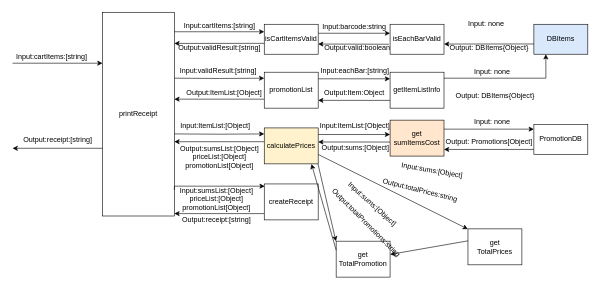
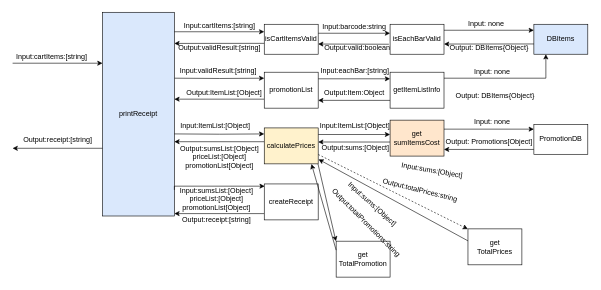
  <mxCell id="0" />
  <mxCell id="1" parent="0" />
  <mxCell id="2" value="" style="edgeStyle=orthogonalEdgeStyle;rounded=0;orthogonalLoop=1;jettySize=auto;html=1;entryX=0;entryY=0.167;entryDx=0;entryDy=0;entryPerimeter=0;" edge="1" parent="1" target="23"><mxGeometry relative="1" as="geometry"><mxPoint x="290" y="130" as="sourcePoint" /><mxPoint x="370" y="130" as="targetPoint" /></mxGeometry></mxCell>
- <mxCell id="3" value="printReceipt" style="rounded=0;whiteSpace=wrap;html=1;" vertex="1" parent="1"><mxGeometry x="170" y="20" width="120" height="340" as="geometry" /></mxCell>
+ <mxCell id="3" value="printReceipt" style="rounded=0;whiteSpace=wrap;html=1;fillColor=#dae8fc;" vertex="1" parent="1"><mxGeometry x="170" y="20" width="120" height="340" as="geometry" /></mxCell>
  <mxCell id="4" value="" style="endArrow=classic;html=1;" edge="1" parent="1"><mxGeometry width="50" height="50" relative="1" as="geometry"><mxPoint x="20" y="105" as="sourcePoint" /><mxPoint x="170" y="105" as="targetPoint" /></mxGeometry></mxCell>
  <mxCell id="5" value="Input:cartItems:[string]" style="text;html=1;resizable=0;autosize=1;align=center;verticalAlign=middle;points=[];fillColor=none;strokeColor=none;rounded=0;" vertex="1" parent="1"><mxGeometry x="20" y="85" width="130" height="20" as="geometry" /></mxCell>
  <mxCell id="6" value="" style="edgeStyle=orthogonalEdgeStyle;rounded=0;orthogonalLoop=1;jettySize=auto;html=1;" edge="1" parent="1"><mxGeometry relative="1" as="geometry"><mxPoint x="530" y="55" as="sourcePoint" /><mxPoint x="650" y="55" as="targetPoint" /></mxGeometry></mxCell>
  <mxCell id="7" value="isCartItemsValid" style="rounded=0;whiteSpace=wrap;html=1;" vertex="1" parent="1"><mxGeometry x="440" y="40" width="90" height="50" as="geometry" /></mxCell>
+ <mxCell id="8" value="" style="edgeStyle=orthogonalEdgeStyle;rounded=0;orthogonalLoop=1;jettySize=auto;html=1;" edge="1" parent="1" source="9" target="10"><mxGeometry relative="1" as="geometry"><Array as="points"><mxPoint x="770" y="50" /><mxPoint x="770" y="50" /></Array></mxGeometry></mxCell>
  <mxCell id="9" value="isEachBarValid" style="rounded=0;whiteSpace=wrap;html=1;" vertex="1" parent="1"><mxGeometry x="650" y="40" width="90" height="50" as="geometry" /></mxCell>
  <mxCell id="10" value="DBItems" style="rounded=0;whiteSpace=wrap;html=1;fillColor=#dae8fc;" vertex="1" parent="1"><mxGeometry x="890" y="40" width="90" height="50" as="geometry" /></mxCell>
  <mxCell id="11" value="" style="endArrow=classic;html=1;" edge="1" parent="1"><mxGeometry width="50" height="50" relative="1" as="geometry"><mxPoint x="290" y="52.5" as="sourcePoint" /><mxPoint x="440" y="52.5" as="targetPoint" /></mxGeometry></mxCell>
  <mxCell id="12" value="Input:cartItems:[string]" style="text;html=1;resizable=0;autosize=1;align=center;verticalAlign=middle;points=[];fillColor=none;strokeColor=none;rounded=0;" vertex="1" parent="1"><mxGeometry x="300" y="33" width="130" height="20" as="geometry" /></mxCell>
  <mxCell id="13" value="Input:barcode:string" style="text;html=1;resizable=0;autosize=1;align=center;verticalAlign=middle;points=[];fillColor=none;strokeColor=none;rounded=0;" vertex="1" parent="1"><mxGeometry x="530" y="35" width="120" height="20" as="geometry" /></mxCell>
  <mxCell id="14" value="" style="endArrow=classic;html=1;exitX=0;exitY=0.8;exitDx=0;exitDy=0;exitPerimeter=0;" edge="1" parent="1"><mxGeometry width="50" height="50" relative="1" as="geometry"><mxPoint x="890.143" y="72.857" as="sourcePoint" /><mxPoint x="740" y="73" as="targetPoint" /></mxGeometry></mxCell>
  <mxCell id="15" value="Input: none" style="text;html=1;resizable=0;autosize=1;align=center;verticalAlign=middle;points=[];fillColor=none;strokeColor=none;rounded=0;" vertex="1" parent="1"><mxGeometry x="770" y="30" width="80" height="20" as="geometry" /></mxCell>
  <mxCell id="16" value="Output: DBItems{Object}" style="text;html=1;resizable=0;autosize=1;align=center;verticalAlign=middle;points=[];fillColor=none;strokeColor=none;rounded=0;" vertex="1" parent="1"><mxGeometry x="740" y="70" width="150" height="20" as="geometry" /></mxCell>
  <mxCell id="17" value="" style="endArrow=classic;html=1;exitX=-0.022;exitY=0.667;exitDx=0;exitDy=0;exitPerimeter=0;" edge="1" parent="1" source="9"><mxGeometry width="50" height="50" relative="1" as="geometry"><mxPoint x="600" y="73" as="sourcePoint" /><mxPoint x="530" y="73" as="targetPoint" /></mxGeometry></mxCell>
  <mxCell id="18" value="Output:valid:boolean" style="text;html=1;resizable=0;autosize=1;align=center;verticalAlign=middle;points=[];fillColor=none;strokeColor=none;rounded=0;" vertex="1" parent="1"><mxGeometry x="530" y="70" width="130" height="20" as="geometry" /></mxCell>
  <mxCell id="19" value="" style="endArrow=classic;html=1;exitX=-0.001;exitY=0.637;exitDx=0;exitDy=0;exitPerimeter=0;" edge="1" parent="1" source="7"><mxGeometry width="50" height="50" relative="1" as="geometry"><mxPoint x="438.417" y="71.864" as="sourcePoint" /><mxPoint x="290" y="72" as="targetPoint" /></mxGeometry></mxCell>
  <mxCell id="20" value="Output:validResult:[string]" style="text;html=1;resizable=0;autosize=1;align=center;verticalAlign=middle;points=[];fillColor=none;strokeColor=none;rounded=0;" vertex="1" parent="1"><mxGeometry x="290" y="70" width="150" height="20" as="geometry" /></mxCell>
  <mxCell id="21" value="" style="edgeStyle=orthogonalEdgeStyle;rounded=0;orthogonalLoop=1;jettySize=auto;html=1;entryX=0;entryY=0.5;entryDx=0;entryDy=0;" edge="1" parent="1"><mxGeometry relative="1" as="geometry"><mxPoint x="530" y="131" as="sourcePoint" /><mxPoint x="650" y="131" as="targetPoint" /></mxGeometry></mxCell>
  <mxCell id="22" value="" style="edgeStyle=orthogonalEdgeStyle;rounded=0;orthogonalLoop=1;jettySize=auto;html=1;" edge="1" parent="1"><mxGeometry relative="1" as="geometry"><mxPoint x="440" y="165" as="sourcePoint" /><mxPoint x="290" y="165" as="targetPoint" /></mxGeometry></mxCell>
  <mxCell id="23" value="promotionList" style="rounded=0;whiteSpace=wrap;html=1;" vertex="1" parent="1"><mxGeometry x="440" y="120" width="90" height="60" as="geometry" /></mxCell>
  <mxCell id="24" value="" style="edgeStyle=orthogonalEdgeStyle;rounded=0;orthogonalLoop=1;jettySize=auto;html=1;" edge="1" parent="1" source="25"><mxGeometry relative="1" as="geometry"><mxPoint x="910" y="90" as="targetPoint" /><Array as="points"><mxPoint x="910" y="130" /><mxPoint x="910" y="90" /></Array></mxGeometry></mxCell>
  <mxCell id="25" value="getItemListInfo" style="rounded=0;whiteSpace=wrap;html=1;" vertex="1" parent="1"><mxGeometry x="650" y="120" width="90" height="60" as="geometry" /></mxCell>
  <mxCell id="26" value="Input:validResult:[string]" style="text;html=1;resizable=0;autosize=1;align=center;verticalAlign=middle;points=[];fillColor=none;strokeColor=none;rounded=0;" vertex="1" parent="1"><mxGeometry x="293" y="107" width="140" height="20" as="geometry" /></mxCell>
  <mxCell id="27" value="Output: DBItems{Object}" style="text;html=1;resizable=0;autosize=1;align=center;verticalAlign=middle;points=[];fillColor=none;strokeColor=none;rounded=0;" vertex="1" parent="1"><mxGeometry x="750" y="150" width="150" height="20" as="geometry" /></mxCell>
  <mxCell id="28" value="Input: none" style="text;html=1;resizable=0;autosize=1;align=center;verticalAlign=middle;points=[];fillColor=none;strokeColor=none;rounded=0;" vertex="1" parent="1"><mxGeometry x="780" y="110" width="80" height="20" as="geometry" /></mxCell>
  <mxCell id="29" value="Input:eachBar:[string]" style="text;html=1;resizable=0;autosize=1;align=center;verticalAlign=middle;points=[];fillColor=none;strokeColor=none;rounded=0;" vertex="1" parent="1"><mxGeometry x="526" y="107" width="130" height="20" as="geometry" /></mxCell>
  <mxCell id="30" value="Output:Item:Object" style="text;html=1;resizable=0;autosize=1;align=center;verticalAlign=middle;points=[];fillColor=none;strokeColor=none;rounded=0;" vertex="1" parent="1"><mxGeometry x="530" y="144" width="120" height="20" as="geometry" /></mxCell>
  <mxCell id="31" value="Output:ItemList:[Object]" style="text;html=1;resizable=0;autosize=1;align=center;verticalAlign=middle;points=[];fillColor=none;strokeColor=none;rounded=0;" vertex="1" parent="1"><mxGeometry x="303" y="144" width="140" height="20" as="geometry" /></mxCell>
  <mxCell id="32" value="" style="endArrow=classic;html=1;exitX=0;exitY=0.833;exitDx=0;exitDy=0;exitPerimeter=0;" edge="1" parent="1"><mxGeometry width="50" height="50" relative="1" as="geometry"><mxPoint x="649.953" y="167.047" as="sourcePoint" /><mxPoint x="530" y="167" as="targetPoint" /></mxGeometry></mxCell>
  <mxCell id="33" value="" style="edgeStyle=orthogonalEdgeStyle;rounded=0;orthogonalLoop=1;jettySize=auto;html=1;entryX=0;entryY=0.167;entryDx=0;entryDy=0;entryPerimeter=0;" edge="1" parent="1" target="36"><mxGeometry relative="1" as="geometry"><mxPoint x="290" y="223" as="sourcePoint" /><mxPoint x="370" y="223" as="targetPoint" /></mxGeometry></mxCell>
  <mxCell id="34" value="" style="edgeStyle=orthogonalEdgeStyle;rounded=0;orthogonalLoop=1;jettySize=auto;html=1;entryX=0;entryY=0.5;entryDx=0;entryDy=0;" edge="1" parent="1"><mxGeometry relative="1" as="geometry"><mxPoint x="530" y="224" as="sourcePoint" /><mxPoint x="650" y="224" as="targetPoint" /></mxGeometry></mxCell>
  <mxCell id="35" value="" style="edgeStyle=orthogonalEdgeStyle;rounded=0;orthogonalLoop=1;jettySize=auto;html=1;" edge="1" parent="1"><mxGeometry relative="1" as="geometry"><mxPoint x="440" y="236" as="sourcePoint" /><mxPoint x="290" y="236" as="targetPoint" /></mxGeometry></mxCell>
  <mxCell id="36" value="calculatePrices" style="rounded=0;whiteSpace=wrap;html=1;fillColor=#fff2cc;" vertex="1" parent="1"><mxGeometry x="440" y="213" width="90" height="60" as="geometry" /></mxCell>
  <mxCell id="37" value="Input:ItemList:[Object]" style="text;html=1;resizable=0;autosize=1;align=center;verticalAlign=middle;points=[];fillColor=none;strokeColor=none;rounded=0;" vertex="1" parent="1"><mxGeometry x="293" y="200" width="130" height="20" as="geometry" /></mxCell>
  <mxCell id="38" value="Input:ItemList:[Object]" style="text;html=1;resizable=0;autosize=1;align=center;verticalAlign=middle;points=[];fillColor=none;strokeColor=none;rounded=0;" vertex="1" parent="1"><mxGeometry x="526" y="200" width="130" height="20" as="geometry" /></mxCell>
  <mxCell id="39" value="Output:sums:[Object]" style="text;html=1;resizable=0;autosize=1;align=center;verticalAlign=middle;points=[];fillColor=none;strokeColor=none;rounded=0;" vertex="1" parent="1"><mxGeometry x="527" y="237" width="130" height="20" as="geometry" /></mxCell>
  <mxCell id="40" value="Output:sumsList:[Object]&lt;br&gt;priceList:[Object]&lt;br&gt;promotionList[Object]&lt;br&gt;" style="text;html=1;resizable=0;autosize=1;align=center;verticalAlign=middle;points=[];fillColor=none;strokeColor=none;rounded=0;" vertex="1" parent="1"><mxGeometry x="290" y="237" width="150" height="50" as="geometry" /></mxCell>
  <mxCell id="41" value="" style="endArrow=classic;html=1;exitX=0;exitY=0.833;exitDx=0;exitDy=0;exitPerimeter=0;" edge="1" parent="1"><mxGeometry width="50" height="50" relative="1" as="geometry"><mxPoint x="649.953" y="236.547" as="sourcePoint" /><mxPoint x="530" y="236.5" as="targetPoint" /></mxGeometry></mxCell>
  <mxCell id="42" value="" style="edgeStyle=orthogonalEdgeStyle;rounded=0;orthogonalLoop=1;jettySize=auto;html=1;entryX=0.008;entryY=0.062;entryDx=0;entryDy=0;entryPerimeter=0;" edge="1" parent="1" target="44"><mxGeometry relative="1" as="geometry"><mxPoint x="290" y="316.5" as="sourcePoint" /><mxPoint x="370" y="316.5" as="targetPoint" /><Array as="points"><mxPoint x="290" y="310" /></Array></mxGeometry></mxCell>
  <mxCell id="43" value="" style="edgeStyle=orthogonalEdgeStyle;rounded=0;orthogonalLoop=1;jettySize=auto;html=1;" edge="1" parent="1"><mxGeometry relative="1" as="geometry"><mxPoint x="440" y="356" as="sourcePoint" /><mxPoint x="290" y="356" as="targetPoint" /></mxGeometry></mxCell>
  <mxCell id="44" value="createReceipt" style="rounded=0;whiteSpace=wrap;html=1;" vertex="1" parent="1"><mxGeometry x="440" y="306.5" width="90" height="60" as="geometry" /></mxCell>
  <mxCell id="45" value="Input:sumsList:[Object]&lt;br&gt;priceList:[Object]&lt;br&gt;promotionList[Object]" style="text;html=1;resizable=0;autosize=1;align=center;verticalAlign=middle;points=[];fillColor=none;strokeColor=none;rounded=0;" vertex="1" parent="1"><mxGeometry x="290" y="306.5" width="140" height="50" as="geometry" /></mxCell>
  <mxCell id="46" value="Output:receipt:[string]" style="text;html=1;resizable=0;autosize=1;align=center;verticalAlign=middle;points=[];fillColor=none;strokeColor=none;rounded=0;" vertex="1" parent="1"><mxGeometry x="295" y="356.5" width="130" height="20" as="geometry" /></mxCell>
  <mxCell id="47" value="" style="endArrow=classic;html=1;" edge="1" parent="1"><mxGeometry width="50" height="50" relative="1" as="geometry"><mxPoint x="170" y="247" as="sourcePoint" /><mxPoint x="20" y="247" as="targetPoint" /></mxGeometry></mxCell>
  <mxCell id="48" value="Output:receipt:[string]" style="text;html=1;resizable=0;autosize=1;align=center;verticalAlign=middle;points=[];fillColor=none;strokeColor=none;rounded=0;" vertex="1" parent="1"><mxGeometry x="30" y="223" width="130" height="20" as="geometry" /></mxCell>
  <mxCell id="49" value="" style="edgeStyle=orthogonalEdgeStyle;rounded=0;orthogonalLoop=1;jettySize=auto;html=1;entryX=0;entryY=0.46;entryDx=0;entryDy=0;entryPerimeter=0;" edge="1" parent="1"><mxGeometry relative="1" as="geometry"><mxPoint x="740" y="215.047" as="sourcePoint" /><mxPoint x="889.953" y="215.047" as="targetPoint" /></mxGeometry></mxCell>
  <mxCell id="50" value="get&lt;br&gt;sumItemsCost" style="rounded=0;whiteSpace=wrap;html=1;fillColor=#ffe6cc;" vertex="1" parent="1"><mxGeometry x="650" y="200" width="90" height="60" as="geometry" /></mxCell>
  <mxCell id="51" value="get&lt;br&gt;TotalPrices&lt;br&gt;" style="rounded=0;whiteSpace=wrap;html=1;" vertex="1" parent="1"><mxGeometry x="780" y="381.5" width="90" height="60" as="geometry" /></mxCell>
  <mxCell id="52" value="get&lt;br&gt;TotalPromotion" style="rounded=0;whiteSpace=wrap;html=1;" vertex="1" parent="1"><mxGeometry x="560" y="402" width="90" height="60" as="geometry" /></mxCell>
- <mxCell id="53" value="" style="endArrow=classic;html=1;entryX=-0.002;entryY=0.005;entryDx=0;entryDy=0;entryPerimeter=0;exitX=0.025;exitY=1.02;exitDx=0;exitDy=0;exitPerimeter=0;" edge="1" parent="1" source="39" target="51"><mxGeometry width="50" height="50" relative="1" as="geometry"><mxPoint x="527" y="256" as="sourcePoint" /><mxPoint x="649" y="300" as="targetPoint" /></mxGeometry></mxCell>
- <mxCell id="54" value="" style="endArrow=classic;html=1;exitX=0;exitY=0.333;exitDx=0;exitDy=0;exitPerimeter=0;" edge="1" parent="1" source="51" target="52"><mxGeometry width="50" height="50" relative="1" as="geometry"><mxPoint x="580" y="380" as="sourcePoint" /><mxPoint x="630" y="330" as="targetPoint" /></mxGeometry></mxCell>
+ <mxCell id="53" value="" style="endArrow=classic;html=1;entryX=-0.002;entryY=0.005;entryDx=0;entryDy=0;entryPerimeter=0;exitX=0.025;exitY=1.02;exitDx=0;exitDy=0;exitPerimeter=0;dashed=1;" edge="1" parent="1" source="39" target="51"><mxGeometry width="50" height="50" relative="1" as="geometry"><mxPoint x="527" y="256" as="sourcePoint" /><mxPoint x="649" y="300" as="targetPoint" /></mxGeometry></mxCell>
+ <mxCell id="54" value="" style="endArrow=classic;html=1;entryX=1.007;entryY=0.873;entryDx=0;entryDy=0;entryPerimeter=0;exitX=0;exitY=0.333;exitDx=0;exitDy=0;exitPerimeter=0;" edge="1" parent="1" source="51" target="36"><mxGeometry width="50" height="50" relative="1" as="geometry"><mxPoint x="580" y="380" as="sourcePoint" /><mxPoint x="630" y="330" as="targetPoint" /></mxGeometry></mxCell>
  <mxCell id="55" value="" style="endArrow=classic;html=1;exitX=0.997;exitY=1.004;exitDx=0;exitDy=0;exitPerimeter=0;entryX=-0.004;entryY=0.002;entryDx=0;entryDy=0;entryPerimeter=0;" edge="1" parent="1" source="36" target="52"><mxGeometry width="50" height="50" relative="1" as="geometry"><mxPoint x="570" y="400" as="sourcePoint" /><mxPoint x="620" y="350" as="targetPoint" /></mxGeometry></mxCell>
  <mxCell id="56" value="" style="endArrow=classic;html=1;exitX=0;exitY=0.25;exitDx=0;exitDy=0;entryX=0.876;entryY=1.004;entryDx=0;entryDy=0;entryPerimeter=0;" edge="1" parent="1" source="52" target="36"><mxGeometry width="50" height="50" relative="1" as="geometry"><mxPoint x="540" y="400" as="sourcePoint" /><mxPoint x="590" y="350" as="targetPoint" /></mxGeometry></mxCell>
  <mxCell id="57" value="" style="edgeStyle=orthogonalEdgeStyle;rounded=0;orthogonalLoop=1;jettySize=auto;html=1;entryX=1;entryY=0.533;entryDx=0;entryDy=0;entryPerimeter=0;" edge="1" parent="1"><mxGeometry relative="1" as="geometry"><mxPoint x="890" y="248.907" as="sourcePoint" /><mxPoint x="739.953" y="248.907" as="targetPoint" /></mxGeometry></mxCell>
  <mxCell id="58" value="PromotionDB" style="rounded=0;whiteSpace=wrap;html=1;" vertex="1" parent="1"><mxGeometry x="890" y="207" width="90" height="50" as="geometry" /></mxCell>
  <mxCell id="59" value="Input: none" style="text;html=1;resizable=0;autosize=1;align=center;verticalAlign=middle;points=[];fillColor=none;strokeColor=none;rounded=0;" vertex="1" parent="1"><mxGeometry x="780" y="193" width="80" height="20" as="geometry" /></mxCell>
  <mxCell id="60" value="Output: Promotions[Object]" style="text;html=1;resizable=0;autosize=1;align=center;verticalAlign=middle;points=[];fillColor=none;strokeColor=none;rounded=0;" vertex="1" parent="1"><mxGeometry x="735" y="227" width="160" height="20" as="geometry" /></mxCell>
  <mxCell id="61" value="Input:sums:[Object]" style="text;html=1;resizable=0;autosize=1;align=center;verticalAlign=middle;points=[];fillColor=none;strokeColor=none;rounded=0;rotation=10;" vertex="1" parent="1"><mxGeometry x="660" y="273.5" width="120" height="20" as="geometry" /></mxCell>
  <mxCell id="62" value="Output:totalPrices:string" style="text;html=1;resizable=0;autosize=1;align=center;verticalAlign=middle;points=[];fillColor=none;strokeColor=none;rounded=0;rotation=14;" vertex="1" parent="1"><mxGeometry x="630" y="306.5" width="140" height="20" as="geometry" /></mxCell>
  <mxCell id="63" value="Input:sums:[Object]" style="text;html=1;resizable=0;autosize=1;align=center;verticalAlign=middle;points=[];fillColor=none;strokeColor=none;rounded=0;rotation=42;" vertex="1" parent="1"><mxGeometry x="560" y="330" width="120" height="20" as="geometry" /></mxCell>
  <mxCell id="64" value="Output:totalPromotions:string" style="text;html=1;resizable=0;autosize=1;align=center;verticalAlign=middle;points=[];fillColor=none;strokeColor=none;rounded=0;rotation=45;" vertex="1" parent="1"><mxGeometry x="525" y="361" width="170" height="20" as="geometry" /></mxCell>
